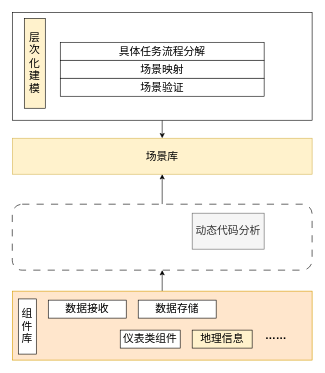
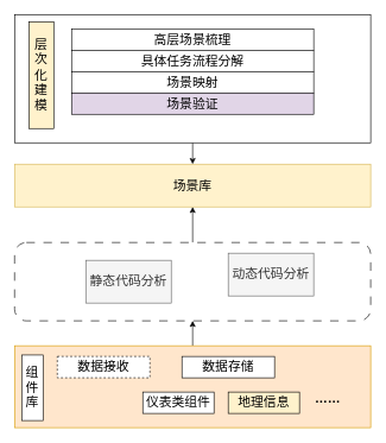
  <mxCell id="0" />
  <mxCell id="1" parent="0" />
  <mxCell id="2" style="edgeStyle=orthogonalEdgeStyle;rounded=0;orthogonalLoop=1;jettySize=auto;html=1;exitX=0.5;exitY=1;exitDx=0;exitDy=0;entryX=0.5;entryY=0;entryDx=0;entryDy=0;" edge="1" parent="1" source="3" target="4"><mxGeometry relative="1" as="geometry" /></mxCell>
  <mxCell id="3" value="" style="rounded=0;whiteSpace=wrap;html=1;strokeColor=default;" vertex="1" parent="1"><mxGeometry x="20" y="20" width="500" height="180" as="geometry" /></mxCell>
  <mxCell id="4" value="&lt;font style=&quot;font-size: 18px;&quot;&gt;场景库&lt;/font&gt;" style="rounded=0;whiteSpace=wrap;html=1;fillColor=#fff2cc;strokeColor=#d6b656;" vertex="1" parent="1"><mxGeometry x="20" y="230" width="500" height="60" as="geometry" /></mxCell>
+ <mxCell id="5" value="&lt;font style=&quot;font-size: 18px;&quot;&gt;高层场景梳理&lt;/font&gt;" style="rounded=0;whiteSpace=wrap;html=1;" vertex="1" parent="1"><mxGeometry x="100" y="40" width="340" height="30" as="geometry" /></mxCell>
  <mxCell id="6" style="edgeStyle=orthogonalEdgeStyle;rounded=0;orthogonalLoop=1;jettySize=auto;html=1;entryX=0.5;entryY=1;entryDx=0;entryDy=0;" edge="1" parent="1" source="7" target="4"><mxGeometry relative="1" as="geometry" /></mxCell>
  <mxCell id="7" value="" style="rounded=1;whiteSpace=wrap;html=1;dashed=1;dashPattern=12 12;" vertex="1" parent="1"><mxGeometry x="20" y="340" width="500" height="110" as="geometry" /></mxCell>
  <mxCell id="8" style="edgeStyle=orthogonalEdgeStyle;rounded=0;orthogonalLoop=1;jettySize=auto;html=1;exitX=0.5;exitY=0;exitDx=0;exitDy=0;entryX=0.5;entryY=1;entryDx=0;entryDy=0;" edge="1" parent="1" source="9" target="7"><mxGeometry relative="1" as="geometry" /></mxCell>
  <mxCell id="9" value="&lt;p style=&quot;margin: 0pt 0pt 0.0pt; text-align: justify; font-family: Calibri; font-size: 10.5pt;&quot; class=&quot;MsoNormal&quot;&gt;&lt;br&gt;&lt;/p&gt;" style="rounded=0;whiteSpace=wrap;html=1;fillColor=#ffe6cc;strokeColor=#d79b00;" vertex="1" parent="1"><mxGeometry x="20" y="485" width="500" height="115" as="geometry" /></mxCell>
+ <mxCell id="10" value="&lt;span style=&quot;font-size: 18px;&quot;&gt;静态代码分析&lt;/span&gt;" style="rounded=0;whiteSpace=wrap;html=1;fillColor=#f5f5f5;fontColor=#333333;strokeColor=#666666;" vertex="1" parent="1"><mxGeometry x="120" y="365" width="120" height="60" as="geometry" /></mxCell>
  <mxCell id="11" value="&lt;span style=&quot;font-size: 18px;&quot;&gt;动态代码分析&lt;/span&gt;" style="rounded=0;whiteSpace=wrap;html=1;fillColor=#f5f5f5;fontColor=#333333;strokeColor=#666666;" vertex="1" parent="1"><mxGeometry x="320" y="355" width="120" height="60" as="geometry" /></mxCell>
  <mxCell id="12" value="&lt;span style=&quot;font-size: 18px;&quot;&gt;层次化建模&lt;/span&gt;" style="rounded=0;whiteSpace=wrap;html=1;fillColor=#fff2cc;" vertex="1" parent="1"><mxGeometry x="40" y="30" width="35" height="150" as="geometry" /></mxCell>
  <mxCell id="13" value="&lt;span style=&quot;font-size: 18px;&quot;&gt;组件库&lt;/span&gt;" style="rounded=0;whiteSpace=wrap;html=1;" vertex="1" parent="1"><mxGeometry x="30" y="498" width="30" height="92" as="geometry" /></mxCell>
- <mxCell id="14" value="&lt;span style=&quot;font-size: 18px;&quot;&gt;数据接收&lt;/span&gt;" style="rounded=0;whiteSpace=wrap;html=1;" vertex="1" parent="1"><mxGeometry x="80" y="500" width="130" height="30" as="geometry" /></mxCell>
- <mxCell id="15" value="&lt;span style=&quot;font-size: 18px;&quot;&gt;数据存储&lt;/span&gt;" style="rounded=0;whiteSpace=wrap;html=1;" vertex="1" parent="1"><mxGeometry x="230" y="500" width="130" height="30" as="geometry" /></mxCell>
+ <mxCell id="14" value="&lt;span style=&quot;font-size: 18px;&quot;&gt;数据接收&lt;/span&gt;" style="rounded=0;whiteSpace=wrap;html=1;dashed=1;" vertex="1" parent="1"><mxGeometry x="80" y="500" width="130" height="30" as="geometry" /></mxCell>
+ <mxCell id="15" value="&lt;span style=&quot;font-size: 18px;&quot;&gt;数据存储&lt;/span&gt;" style="rounded=0;whiteSpace=wrap;html=1;" vertex="1" parent="1"><mxGeometry x="255" y="500" width="130" height="30" as="geometry" /></mxCell>
  <mxCell id="16" value="&lt;span style=&quot;font-size: 18px;&quot;&gt;仪表类组件&lt;/span&gt;" style="rounded=0;whiteSpace=wrap;html=1;" vertex="1" parent="1"><mxGeometry x="200" y="550" width="100" height="30" as="geometry" /></mxCell>
  <mxCell id="17" value="&lt;span style=&quot;font-size: 18px;&quot;&gt;地理信息&lt;/span&gt;" style="rounded=0;whiteSpace=wrap;html=1;fillColor=#fff2cc;" vertex="1" parent="1"><mxGeometry x="320" y="550" width="100" height="30" as="geometry" /></mxCell>
  <mxCell id="18" value="&lt;font style=&quot;font-size: 18px;&quot;&gt;&lt;b style=&quot;&quot;&gt;……&lt;/b&gt;&lt;/font&gt;" style="rounded=0;whiteSpace=wrap;html=1;fillColor=none;strokeColor=none;" vertex="1" parent="1"><mxGeometry x="400" y="530" width="120" height="60" as="geometry" /></mxCell>
  <mxCell id="19" value="&lt;span style=&quot;font-size: 18px;&quot;&gt;具体任务流程分解&lt;/span&gt;" style="rounded=0;whiteSpace=wrap;html=1;" vertex="1" parent="1"><mxGeometry x="100" y="70" width="340" height="30" as="geometry" /></mxCell>
  <mxCell id="20" value="&lt;span style=&quot;font-size: 18px;&quot;&gt;场景映射&lt;/span&gt;" style="rounded=0;whiteSpace=wrap;html=1;" vertex="1" parent="1"><mxGeometry x="100" y="100" width="340" height="30" as="geometry" /></mxCell>
- <mxCell id="21" value="&lt;span style=&quot;font-size: 18px;&quot;&gt;场景验证&lt;/span&gt;" style="rounded=0;whiteSpace=wrap;html=1;" vertex="1" parent="1"><mxGeometry x="100" y="130" width="340" height="30" as="geometry" /></mxCell>
+ <mxCell id="21" value="&lt;span style=&quot;font-size: 18px;&quot;&gt;场景验证&lt;/span&gt;" style="rounded=0;whiteSpace=wrap;html=1;fillColor=#e1d5e7;" vertex="1" parent="1"><mxGeometry x="100" y="130" width="340" height="30" as="geometry" /></mxCell>
